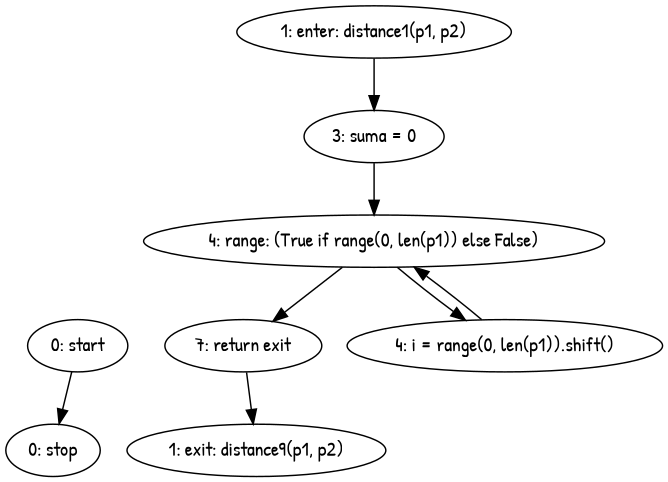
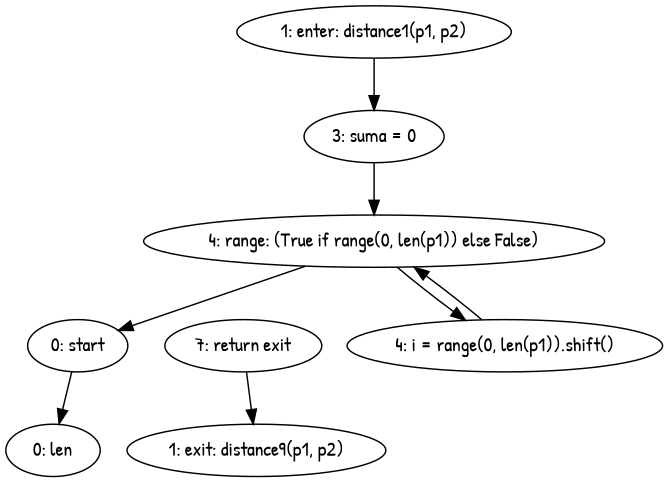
  strict digraph {
    fontname="Patrick Hand"
    node [fontname="Patrick Hand"]
    edge [fontname="Patrick Hand"]
    n1 [label="0: start"]
-   n2 [label="0: stop"]
+   n2 [label="0: len"]
    n3 [label="1: enter: distance1(p1, p2)"]
    n4 [label="3: suma = 0"]
    n5 [label="4: range: (True if range(0, len(p1)) else False)"]
    n6 [label="7: return exit"]
    n7 [label="4: i = range(0, len(p1)).shift()"]
    n8 [label="1: exit: distance9(p1, p2)"]
    n1 -> n2
    n3 -> n4
    n4 -> n5
-   n5 -> n6
+   n5 -> n1
    n5 -> n7
    n6 -> n8
    n7 -> n5
  }
